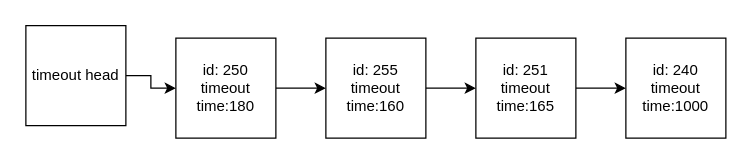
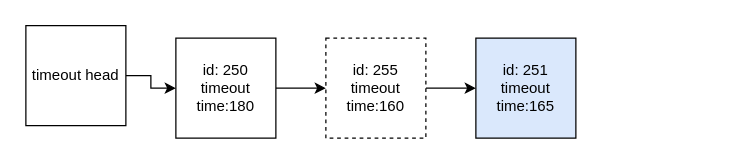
  <mxCell id="0" />
  <mxCell id="1" parent="0" />
  <mxCell id="2" style="edgeStyle=orthogonalEdgeStyle;rounded=0;orthogonalLoop=1;jettySize=auto;html=1;entryX=0;entryY=0.5;entryDx=0;entryDy=0;" edge="1" parent="1" source="3" target="7"><mxGeometry relative="1" as="geometry" /></mxCell>
  <mxCell id="3" value="id: 250&lt;br&gt;timeout time:180" style="rounded=0;whiteSpace=wrap;html=1;" vertex="1" parent="1"><mxGeometry x="140" y="30" width="80" height="80" as="geometry" /></mxCell>
  <mxCell id="4" style="edgeStyle=orthogonalEdgeStyle;rounded=0;orthogonalLoop=1;jettySize=auto;html=1;" edge="1" parent="1" source="5" target="3"><mxGeometry relative="1" as="geometry" /></mxCell>
  <mxCell id="5" value="timeout head" style="rounded=0;whiteSpace=wrap;html=1;" vertex="1" parent="1"><mxGeometry x="20" y="20" width="80" height="80" as="geometry" /></mxCell>
  <mxCell id="6" style="edgeStyle=orthogonalEdgeStyle;rounded=0;orthogonalLoop=1;jettySize=auto;html=1;" edge="1" parent="1" source="7" target="9"><mxGeometry relative="1" as="geometry" /></mxCell>
- <mxCell id="7" value="id: 255&lt;br&gt;timeout time:160" style="rounded=0;whiteSpace=wrap;html=1;" vertex="1" parent="1"><mxGeometry x="260" y="30" width="80" height="80" as="geometry" /></mxCell>
- <mxCell id="8" style="edgeStyle=orthogonalEdgeStyle;rounded=0;orthogonalLoop=1;jettySize=auto;html=1;entryX=0;entryY=0.5;entryDx=0;entryDy=0;" edge="1" parent="1" source="9" target="10"><mxGeometry relative="1" as="geometry" /></mxCell>
- <mxCell id="9" value="id: 251&lt;br&gt;timeout time:165" style="rounded=0;whiteSpace=wrap;html=1;" vertex="1" parent="1"><mxGeometry x="380" y="30" width="80" height="80" as="geometry" /></mxCell>
- <mxCell id="10" value="id: 240&lt;br&gt;timeout time:1000" style="rounded=0;whiteSpace=wrap;html=1;" vertex="1" parent="1"><mxGeometry x="500" y="30" width="80" height="80" as="geometry" /></mxCell>
+ <mxCell id="7" value="id: 255&lt;br&gt;timeout time:160" style="rounded=0;whiteSpace=wrap;html=1;dashed=1;" vertex="1" parent="1"><mxGeometry x="260" y="30" width="80" height="80" as="geometry" /></mxCell>
+ <mxCell id="9" value="id: 251&lt;br&gt;timeout time:165" style="rounded=0;whiteSpace=wrap;html=1;fillColor=#dae8fc;" vertex="1" parent="1"><mxGeometry x="380" y="30" width="80" height="80" as="geometry" /></mxCell>
